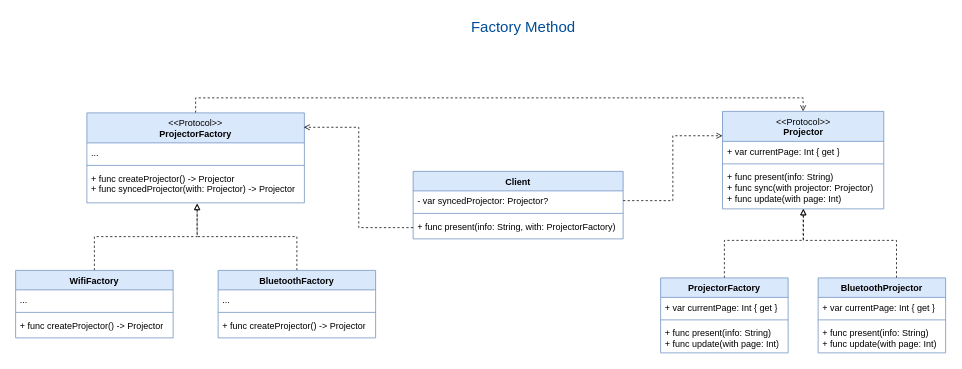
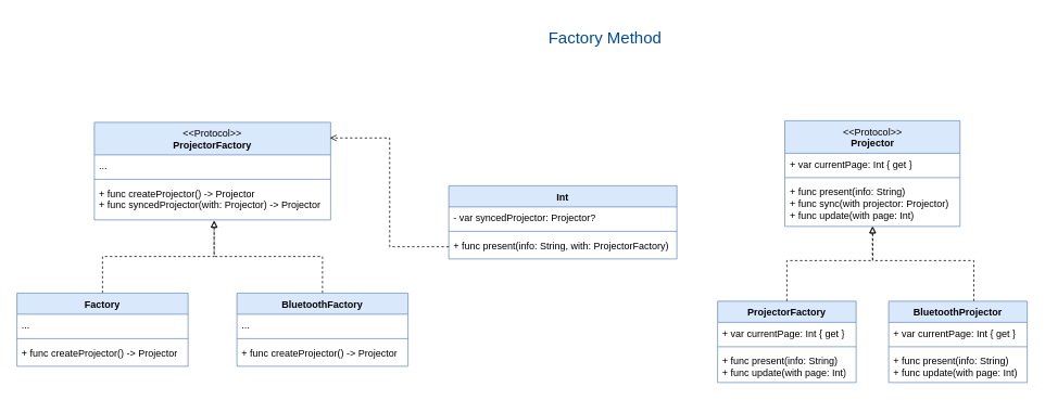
  <mxCell id="0" />
  <mxCell id="1" parent="0" />
- <mxCell id="2" style="edgeStyle=orthogonalEdgeStyle;rounded=0;orthogonalLoop=1;jettySize=auto;html=1;exitX=0.5;exitY=0;exitDx=0;exitDy=0;entryX=0.5;entryY=0;entryDx=0;entryDy=0;endArrow=open;endFill=0;dashed=1;" edge="1" parent="1" source="3" target="18"><mxGeometry relative="1" as="geometry" /></mxCell>
  <mxCell id="3" value="&lt;span style=&quot;font-weight: normal;&quot;&gt;&amp;lt;&amp;lt;Protocol&amp;gt;&amp;gt;&lt;/span&gt;&lt;br&gt;ProjectorFactory" style="swimlane;fontStyle=1;align=center;verticalAlign=top;childLayout=stackLayout;horizontal=1;startSize=40;horizontalStack=0;resizeParent=1;resizeParentMax=0;resizeLast=0;collapsible=1;marginBottom=0;whiteSpace=wrap;html=1;fillColor=#dae8fc;strokeColor=#6c8ebf;" vertex="1" parent="1"><mxGeometry x="115" y="150" width="290" height="120" as="geometry" /></mxCell>
  <mxCell id="4" value="..." style="text;strokeColor=none;fillColor=none;align=left;verticalAlign=top;spacingLeft=4;spacingRight=4;overflow=hidden;rotatable=0;points=[[0,0.5],[1,0.5]];portConstraint=eastwest;whiteSpace=wrap;html=1;" vertex="1" parent="3"><mxGeometry y="40" width="290" height="26" as="geometry" /></mxCell>
  <mxCell id="5" value="" style="line;strokeWidth=1;fillColor=none;align=left;verticalAlign=middle;spacingTop=-1;spacingLeft=3;spacingRight=3;rotatable=0;labelPosition=right;points=[];portConstraint=eastwest;strokeColor=inherit;" vertex="1" parent="3"><mxGeometry y="66" width="290" height="8" as="geometry" /></mxCell>
  <mxCell id="6" value="&lt;div&gt;+ func createProjector() -&amp;gt; Projector&lt;/div&gt;&lt;div&gt;+ func syncedProjector(with: Projector) -&amp;gt; Projector&lt;br&gt;&lt;/div&gt;" style="text;strokeColor=none;fillColor=none;align=left;verticalAlign=top;spacingLeft=4;spacingRight=4;overflow=hidden;rotatable=0;points=[[0,0.5],[1,0.5]];portConstraint=eastwest;whiteSpace=wrap;html=1;" vertex="1" parent="3"><mxGeometry y="74" width="290" height="46" as="geometry" /></mxCell>
  <mxCell id="7" style="edgeStyle=orthogonalEdgeStyle;rounded=0;orthogonalLoop=1;jettySize=auto;html=1;exitX=0.5;exitY=0;exitDx=0;exitDy=0;entryX=0.507;entryY=1.022;entryDx=0;entryDy=0;entryPerimeter=0;dashed=1;endArrow=block;endFill=0;" edge="1" parent="1" source="8" target="6"><mxGeometry relative="1" as="geometry" /></mxCell>
- <mxCell id="8" value="WifiFactory" style="swimlane;fontStyle=1;align=center;verticalAlign=top;childLayout=stackLayout;horizontal=1;startSize=26;horizontalStack=0;resizeParent=1;resizeParentMax=0;resizeLast=0;collapsible=1;marginBottom=0;whiteSpace=wrap;html=1;fillColor=#dae8fc;strokeColor=#6c8ebf;" vertex="1" parent="1"><mxGeometry x="20" y="360" width="210" height="90" as="geometry" /></mxCell>
+ <mxCell id="8" value="Factory" style="swimlane;fontStyle=1;align=center;verticalAlign=top;childLayout=stackLayout;horizontal=1;startSize=26;horizontalStack=0;resizeParent=1;resizeParentMax=0;resizeLast=0;collapsible=1;marginBottom=0;whiteSpace=wrap;html=1;fillColor=#dae8fc;strokeColor=#6c8ebf;" vertex="1" parent="1"><mxGeometry x="20" y="360" width="210" height="90" as="geometry" /></mxCell>
  <mxCell id="9" value="..." style="text;strokeColor=none;fillColor=none;align=left;verticalAlign=top;spacingLeft=4;spacingRight=4;overflow=hidden;rotatable=0;points=[[0,0.5],[1,0.5]];portConstraint=eastwest;whiteSpace=wrap;html=1;" vertex="1" parent="8"><mxGeometry y="26" width="210" height="26" as="geometry" /></mxCell>
  <mxCell id="10" value="" style="line;strokeWidth=1;fillColor=none;align=left;verticalAlign=middle;spacingTop=-1;spacingLeft=3;spacingRight=3;rotatable=0;labelPosition=right;points=[];portConstraint=eastwest;strokeColor=inherit;" vertex="1" parent="8"><mxGeometry y="52" width="210" height="8" as="geometry" /></mxCell>
  <mxCell id="11" value="&lt;div&gt;+ func createProjector() -&amp;gt; Projector&lt;br&gt;&lt;/div&gt;" style="text;strokeColor=none;fillColor=none;align=left;verticalAlign=top;spacingLeft=4;spacingRight=4;overflow=hidden;rotatable=0;points=[[0,0.5],[1,0.5]];portConstraint=eastwest;whiteSpace=wrap;html=1;" vertex="1" parent="8"><mxGeometry y="60" width="210" height="30" as="geometry" /></mxCell>
  <mxCell id="12" style="edgeStyle=orthogonalEdgeStyle;rounded=0;orthogonalLoop=1;jettySize=auto;html=1;exitX=0.5;exitY=0;exitDx=0;exitDy=0;entryX=0.507;entryY=1.022;entryDx=0;entryDy=0;entryPerimeter=0;endArrow=block;endFill=0;dashed=1;" edge="1" parent="1" source="13" target="6"><mxGeometry relative="1" as="geometry" /></mxCell>
  <mxCell id="13" value="BluetoothFactory" style="swimlane;fontStyle=1;align=center;verticalAlign=top;childLayout=stackLayout;horizontal=1;startSize=26;horizontalStack=0;resizeParent=1;resizeParentMax=0;resizeLast=0;collapsible=1;marginBottom=0;whiteSpace=wrap;html=1;fillColor=#dae8fc;strokeColor=#6c8ebf;" vertex="1" parent="1"><mxGeometry x="290" y="360" width="210" height="90" as="geometry" /></mxCell>
  <mxCell id="14" value="..." style="text;strokeColor=none;fillColor=none;align=left;verticalAlign=top;spacingLeft=4;spacingRight=4;overflow=hidden;rotatable=0;points=[[0,0.5],[1,0.5]];portConstraint=eastwest;whiteSpace=wrap;html=1;" vertex="1" parent="13"><mxGeometry y="26" width="210" height="26" as="geometry" /></mxCell>
  <mxCell id="15" value="" style="line;strokeWidth=1;fillColor=none;align=left;verticalAlign=middle;spacingTop=-1;spacingLeft=3;spacingRight=3;rotatable=0;labelPosition=right;points=[];portConstraint=eastwest;strokeColor=inherit;" vertex="1" parent="13"><mxGeometry y="52" width="210" height="8" as="geometry" /></mxCell>
  <mxCell id="16" value="&lt;div&gt;+ func createProjector() -&amp;gt; Projector&lt;br&gt;&lt;/div&gt;" style="text;strokeColor=none;fillColor=none;align=left;verticalAlign=top;spacingLeft=4;spacingRight=4;overflow=hidden;rotatable=0;points=[[0,0.5],[1,0.5]];portConstraint=eastwest;whiteSpace=wrap;html=1;" vertex="1" parent="13"><mxGeometry y="60" width="210" height="30" as="geometry" /></mxCell>
- <mxCell id="17" value="Factory Method" style="text;html=1;strokeColor=none;fillColor=none;align=center;verticalAlign=middle;whiteSpace=wrap;rounded=0;fontSize=20;fontColor=#004C99;" vertex="1" parent="1"><mxGeometry x="584" y="20" width="226" height="30" as="geometry" /></mxCell>
+ <mxCell id="17" value="Factory Method" style="text;html=1;strokeColor=none;fillColor=none;align=center;verticalAlign=middle;whiteSpace=wrap;rounded=0;fontSize=20;fontColor=#004C99;" vertex="1" parent="1"><mxGeometry x="629" y="30" width="226" height="30" as="geometry" /></mxCell>
  <mxCell id="18" value="&lt;span style=&quot;font-weight: normal;&quot;&gt;&amp;lt;&amp;lt;Protocol&amp;gt;&amp;gt;&lt;/span&gt;&lt;br&gt;Projector" style="swimlane;fontStyle=1;align=center;verticalAlign=top;childLayout=stackLayout;horizontal=1;startSize=40;horizontalStack=0;resizeParent=1;resizeParentMax=0;resizeLast=0;collapsible=1;marginBottom=0;whiteSpace=wrap;html=1;fillColor=#dae8fc;strokeColor=#6c8ebf;" vertex="1" parent="1"><mxGeometry x="962.5" y="148" width="215" height="130" as="geometry" /></mxCell>
  <mxCell id="19" value="+ var currentPage: Int { get }" style="text;strokeColor=none;fillColor=none;align=left;verticalAlign=top;spacingLeft=4;spacingRight=4;overflow=hidden;rotatable=0;points=[[0,0.5],[1,0.5]];portConstraint=eastwest;whiteSpace=wrap;html=1;" vertex="1" parent="18"><mxGeometry y="40" width="215" height="26" as="geometry" /></mxCell>
  <mxCell id="20" value="" style="line;strokeWidth=1;fillColor=none;align=left;verticalAlign=middle;spacingTop=-1;spacingLeft=3;spacingRight=3;rotatable=0;labelPosition=right;points=[];portConstraint=eastwest;strokeColor=inherit;" vertex="1" parent="18"><mxGeometry y="66" width="215" height="8" as="geometry" /></mxCell>
  <mxCell id="21" value="&lt;div&gt;+ func present(info: String)&lt;br&gt;&lt;/div&gt;&lt;div&gt;+ func sync(with projector: Projector)&lt;br&gt;&lt;/div&gt;&lt;div&gt;+ func update(with page: Int)&lt;br&gt;&lt;/div&gt;" style="text;strokeColor=none;fillColor=none;align=left;verticalAlign=top;spacingLeft=4;spacingRight=4;overflow=hidden;rotatable=0;points=[[0,0.5],[1,0.5]];portConstraint=eastwest;whiteSpace=wrap;html=1;" vertex="1" parent="18"><mxGeometry y="74" width="215" height="56" as="geometry" /></mxCell>
  <mxCell id="22" style="edgeStyle=orthogonalEdgeStyle;rounded=0;orthogonalLoop=1;jettySize=auto;html=1;exitX=0.5;exitY=0;exitDx=0;exitDy=0;dashed=1;endArrow=block;endFill=0;entryX=0.5;entryY=1;entryDx=0;entryDy=0;entryPerimeter=0;" edge="1" parent="1" source="23" target="21"><mxGeometry relative="1" as="geometry"><mxPoint x="972.5" y="360" as="sourcePoint" /><mxPoint x="1107.5" y="300" as="targetPoint" /><Array as="points"><mxPoint x="972.5" y="320" /><mxPoint x="1070.5" y="320" /><mxPoint x="1070.5" y="278" /></Array></mxGeometry></mxCell>
  <mxCell id="23" value="ProjectorFactory" style="swimlane;fontStyle=1;align=center;verticalAlign=top;childLayout=stackLayout;horizontal=1;startSize=26;horizontalStack=0;resizeParent=1;resizeParentMax=0;resizeLast=0;collapsible=1;marginBottom=0;whiteSpace=wrap;html=1;fillColor=#dae8fc;strokeColor=#6c8ebf;" vertex="1" parent="1"><mxGeometry x="880" y="370" width="170" height="100" as="geometry" /></mxCell>
  <mxCell id="24" value="+ var currentPage: Int { get }" style="text;strokeColor=none;fillColor=none;align=left;verticalAlign=top;spacingLeft=4;spacingRight=4;overflow=hidden;rotatable=0;points=[[0,0.5],[1,0.5]];portConstraint=eastwest;whiteSpace=wrap;html=1;" vertex="1" parent="23"><mxGeometry y="26" width="170" height="26" as="geometry" /></mxCell>
  <mxCell id="25" value="" style="line;strokeWidth=1;fillColor=none;align=left;verticalAlign=middle;spacingTop=-1;spacingLeft=3;spacingRight=3;rotatable=0;labelPosition=right;points=[];portConstraint=eastwest;strokeColor=inherit;" vertex="1" parent="23"><mxGeometry y="52" width="170" height="8" as="geometry" /></mxCell>
  <mxCell id="26" value="&lt;div&gt;+ func present(info: String)&lt;/div&gt;&lt;div&gt;+ func update(with page: Int)&lt;br&gt;&lt;/div&gt;" style="text;strokeColor=none;fillColor=none;align=left;verticalAlign=top;spacingLeft=4;spacingRight=4;overflow=hidden;rotatable=0;points=[[0,0.5],[1,0.5]];portConstraint=eastwest;whiteSpace=wrap;html=1;" vertex="1" parent="23"><mxGeometry y="60" width="170" height="40" as="geometry" /></mxCell>
  <mxCell id="27" style="edgeStyle=orthogonalEdgeStyle;rounded=0;orthogonalLoop=1;jettySize=auto;html=1;exitX=0.5;exitY=0;exitDx=0;exitDy=0;endArrow=block;endFill=0;dashed=1;" edge="1" parent="1"><mxGeometry relative="1" as="geometry"><mxPoint x="1194.5" y="370" as="sourcePoint" /><mxPoint x="1070.5" y="278" as="targetPoint" /><Array as="points"><mxPoint x="1194.5" y="320" /><mxPoint x="1070.5" y="320" /></Array></mxGeometry></mxCell>
  <mxCell id="28" value="BluetoothProjector" style="swimlane;fontStyle=1;align=center;verticalAlign=top;childLayout=stackLayout;horizontal=1;startSize=26;horizontalStack=0;resizeParent=1;resizeParentMax=0;resizeLast=0;collapsible=1;marginBottom=0;whiteSpace=wrap;html=1;fillColor=#dae8fc;strokeColor=#6c8ebf;" vertex="1" parent="1"><mxGeometry x="1090" y="370" width="170" height="100" as="geometry" /></mxCell>
  <mxCell id="29" value="+ var currentPage: Int { get }" style="text;strokeColor=none;fillColor=none;align=left;verticalAlign=top;spacingLeft=4;spacingRight=4;overflow=hidden;rotatable=0;points=[[0,0.5],[1,0.5]];portConstraint=eastwest;whiteSpace=wrap;html=1;" vertex="1" parent="28"><mxGeometry y="26" width="170" height="26" as="geometry" /></mxCell>
  <mxCell id="30" value="" style="line;strokeWidth=1;fillColor=none;align=left;verticalAlign=middle;spacingTop=-1;spacingLeft=3;spacingRight=3;rotatable=0;labelPosition=right;points=[];portConstraint=eastwest;strokeColor=inherit;" vertex="1" parent="28"><mxGeometry y="52" width="170" height="8" as="geometry" /></mxCell>
  <mxCell id="31" value="&lt;div&gt;+ func present(info: String)&lt;/div&gt;&lt;div&gt;+ func update(with page: Int)&lt;br&gt;&lt;/div&gt;" style="text;strokeColor=none;fillColor=none;align=left;verticalAlign=top;spacingLeft=4;spacingRight=4;overflow=hidden;rotatable=0;points=[[0,0.5],[1,0.5]];portConstraint=eastwest;whiteSpace=wrap;html=1;" vertex="1" parent="28"><mxGeometry y="60" width="170" height="40" as="geometry" /></mxCell>
- <mxCell id="32" value="Client" style="swimlane;fontStyle=1;align=center;verticalAlign=top;childLayout=stackLayout;horizontal=1;startSize=26;horizontalStack=0;resizeParent=1;resizeParentMax=0;resizeLast=0;collapsible=1;marginBottom=0;whiteSpace=wrap;html=1;fillColor=#dae8fc;strokeColor=#6c8ebf;" vertex="1" parent="1"><mxGeometry x="550" y="228" width="280" height="90" as="geometry" /></mxCell>
+ <mxCell id="32" value="Int" style="swimlane;fontStyle=1;align=center;verticalAlign=top;childLayout=stackLayout;horizontal=1;startSize=26;horizontalStack=0;resizeParent=1;resizeParentMax=0;resizeLast=0;collapsible=1;marginBottom=0;whiteSpace=wrap;html=1;fillColor=#dae8fc;strokeColor=#6c8ebf;" vertex="1" parent="1"><mxGeometry x="550" y="228" width="280" height="90" as="geometry" /></mxCell>
  <mxCell id="33" value="- var syncedProjector: Projector?" style="text;strokeColor=none;fillColor=none;align=left;verticalAlign=top;spacingLeft=4;spacingRight=4;overflow=hidden;rotatable=0;points=[[0,0.5],[1,0.5]];portConstraint=eastwest;whiteSpace=wrap;html=1;" vertex="1" parent="32"><mxGeometry y="26" width="280" height="26" as="geometry" /></mxCell>
  <mxCell id="34" value="" style="line;strokeWidth=1;fillColor=none;align=left;verticalAlign=middle;spacingTop=-1;spacingLeft=3;spacingRight=3;rotatable=0;labelPosition=right;points=[];portConstraint=eastwest;strokeColor=inherit;" vertex="1" parent="32"><mxGeometry y="52" width="280" height="8" as="geometry" /></mxCell>
  <mxCell id="35" value="&lt;div&gt;+ func present(info: String, with: ProjectorFactory)&lt;/div&gt;" style="text;strokeColor=none;fillColor=none;align=left;verticalAlign=top;spacingLeft=4;spacingRight=4;overflow=hidden;rotatable=0;points=[[0,0.5],[1,0.5]];portConstraint=eastwest;whiteSpace=wrap;html=1;" vertex="1" parent="32"><mxGeometry y="60" width="280" height="30" as="geometry" /></mxCell>
- <mxCell id="36" style="edgeStyle=orthogonalEdgeStyle;rounded=0;orthogonalLoop=1;jettySize=auto;html=1;exitX=1;exitY=0.5;exitDx=0;exitDy=0;entryX=0;entryY=0.25;entryDx=0;entryDy=0;endArrow=open;endFill=0;dashed=1;" edge="1" parent="1" source="33" target="18"><mxGeometry relative="1" as="geometry" /></mxCell>
  <mxCell id="37" style="edgeStyle=orthogonalEdgeStyle;rounded=0;orthogonalLoop=1;jettySize=auto;html=1;exitX=0;exitY=0.5;exitDx=0;exitDy=0;entryX=0.997;entryY=0.16;entryDx=0;entryDy=0;entryPerimeter=0;endArrow=open;endFill=0;dashed=1;" edge="1" parent="1" source="35" target="3"><mxGeometry relative="1" as="geometry"><mxPoint x="450" y="171" as="targetPoint" /></mxGeometry></mxCell>
